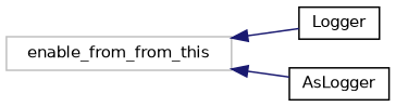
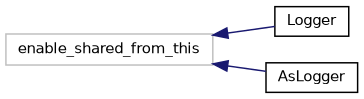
  digraph {
    rankdir=LR
    node [color=black fillcolor=white fontname=Helvetica fontsize=10 shape=record style=filled]
    edge [color=midnightblue dir=back fontname=Helvetica fontsize=10 labelfontname=Helvetica labelfontsize=10 style=solid]
-   n1 [color=grey75 height=0.2 label=enable_from_from_this width=0.4]
+   n1 [color=grey75 height=0.2 label=enable_shared_from_this width=0.4]
    n2 [height=0.2 label=Logger width=0.4]
    n3 [height=0.2 label=AsLogger width=0.4]
    n1 -> n2
    n1 -> n3
  }
